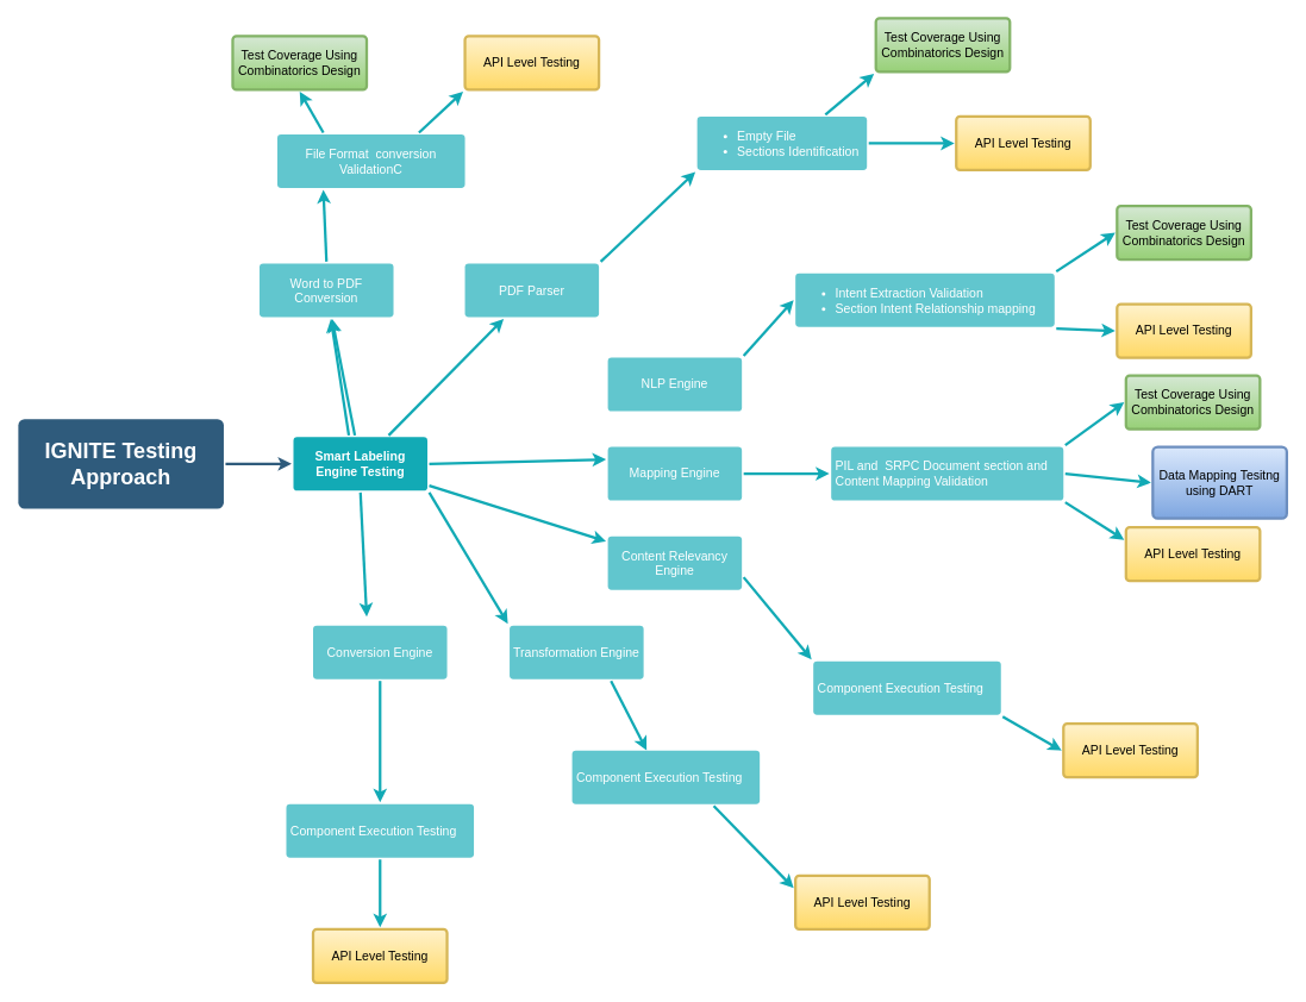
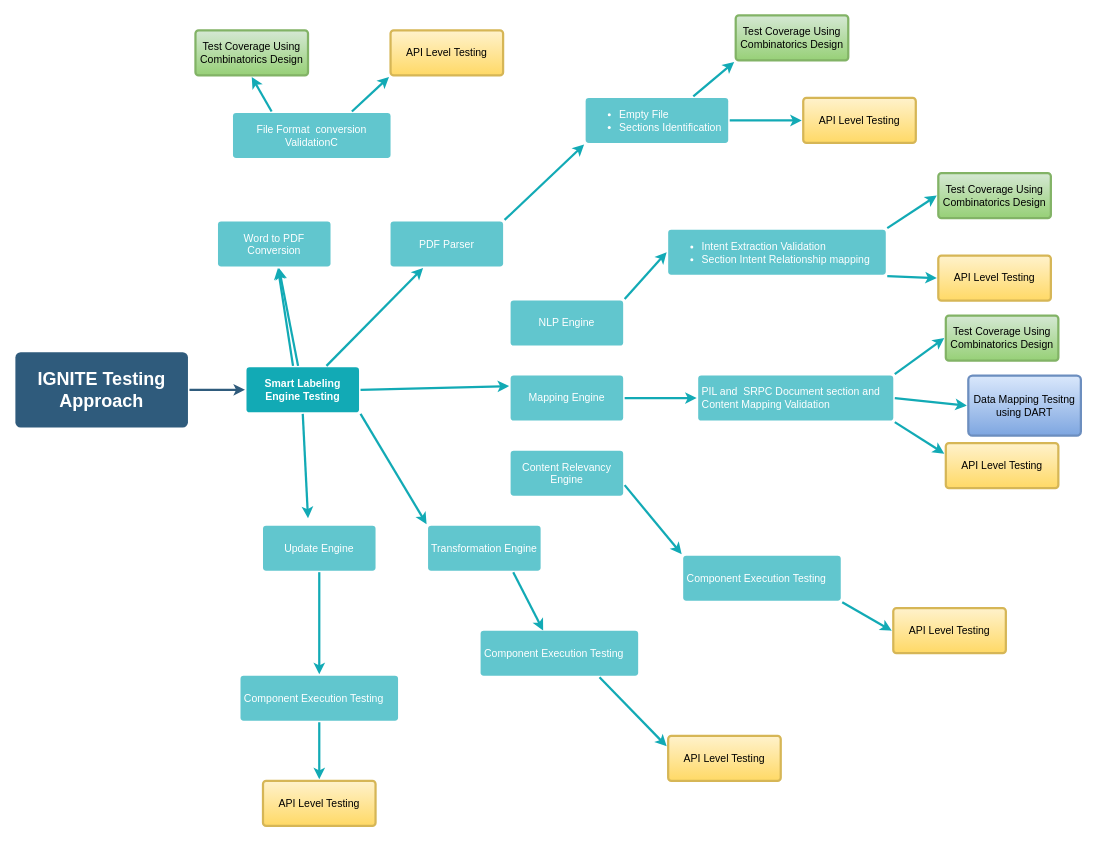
  <mxCell id="0" />
  <mxCell id="1" parent="0" />
  <mxCell id="2" value="" style="edgeStyle=none;rounded=0;jumpStyle=none;html=1;shadow=0;labelBackgroundColor=none;startArrow=none;startFill=0;endArrow=classic;endFill=1;jettySize=auto;orthogonalLoop=1;strokeColor=#2F5B7C;strokeWidth=3;fontFamily=Helvetica;fontSize=16;fontColor=#23445D;spacing=5;exitX=1;exitY=0.5;exitDx=0;exitDy=0;" parent="1" source="3" edge="1"><mxGeometry relative="1" as="geometry"><mxPoint x="180" y="519.743" as="sourcePoint" /><mxPoint x="326" y="519" as="targetPoint" /></mxGeometry></mxCell>
  <mxCell id="3" value="&lt;font style=&quot;font-size: 24px&quot;&gt;IGNITE Testing Approach&lt;/font&gt;" style="rounded=1;whiteSpace=wrap;html=1;shadow=0;labelBackgroundColor=none;strokeColor=none;strokeWidth=3;fillColor=#2F5B7C;fontFamily=Helvetica;fontSize=16;fontColor=#FFFFFF;align=center;fontStyle=1;spacing=5;arcSize=7;perimeterSpacing=2;" parent="1" vertex="1"><mxGeometry x="20" y="468.75" width="230" height="100.5" as="geometry" /></mxCell>
  <mxCell id="4" style="edgeStyle=none;orthogonalLoop=1;jettySize=auto;html=1;exitX=1;exitY=1;exitDx=0;exitDy=0;entryX=0;entryY=0;entryDx=0;entryDy=0;shadow=0;labelBackgroundColor=none;fontSize=14;fontColor=#FFFFFF;startFill=0;strokeColor=#12AAB5;strokeWidth=3;fillColor=#b0e3e6;" parent="1" source="7" target="31" edge="1"><mxGeometry relative="1" as="geometry" /></mxCell>
  <mxCell id="5" style="edgeStyle=none;orthogonalLoop=1;jettySize=auto;html=1;shadow=0;labelBackgroundColor=none;fontSize=14;fontColor=#FFFFFF;startFill=0;strokeColor=#12AAB5;strokeWidth=3;fillColor=#b0e3e6;" parent="1" edge="1"><mxGeometry relative="1" as="geometry"><mxPoint x="403" y="551" as="sourcePoint" /><mxPoint x="410" y="690" as="targetPoint" /></mxGeometry></mxCell>
  <mxCell id="6" style="edgeStyle=none;orthogonalLoop=1;jettySize=auto;html=1;exitX=1;exitY=0.5;exitDx=0;exitDy=0;entryX=0;entryY=0.25;entryDx=0;entryDy=0;shadow=0;labelBackgroundColor=none;fontSize=14;fontColor=#FFFFFF;startFill=0;strokeColor=#12AAB5;strokeWidth=3;fillColor=#b0e3e6;" parent="1" source="7" target="38" edge="1"><mxGeometry relative="1" as="geometry" /></mxCell>
  <mxCell id="7" value="Smart Labeling Engine Testing" style="rounded=1;whiteSpace=wrap;html=1;shadow=0;labelBackgroundColor=none;strokeColor=none;strokeWidth=3;fillColor=#12aab5;fontFamily=Helvetica;fontSize=14;fontColor=#FFFFFF;align=center;spacing=5;fontStyle=1;arcSize=7;perimeterSpacing=2;" parent="1" vertex="1"><mxGeometry x="328" y="489" width="150" height="60" as="geometry" /></mxCell>
  <mxCell id="8" style="edgeStyle=none;orthogonalLoop=1;jettySize=auto;html=1;exitX=1;exitY=0.75;exitDx=0;exitDy=0;entryX=0;entryY=0;entryDx=0;entryDy=0;shadow=0;labelBackgroundColor=none;fontSize=14;fontColor=#FFFFFF;startFill=0;strokeColor=#12AAB5;strokeWidth=3;fillColor=#b0e3e6;" parent="1" source="9" target="44" edge="1"><mxGeometry relative="1" as="geometry" /></mxCell>
  <mxCell id="9" value="Content Relevancy Engine" style="rounded=1;whiteSpace=wrap;html=1;shadow=0;labelBackgroundColor=none;strokeColor=none;strokeWidth=3;fillColor=#61c6ce;fontFamily=Helvetica;fontSize=14;fontColor=#FFFFFF;align=center;spacing=5;fontStyle=0;arcSize=7;perimeterSpacing=2;" parent="1" vertex="1"><mxGeometry x="680" y="600" width="150" height="60" as="geometry" /></mxCell>
- <mxCell id="10" value="" style="edgeStyle=none;rounded=1;jumpStyle=none;html=1;shadow=0;labelBackgroundColor=none;startArrow=none;startFill=0;jettySize=auto;orthogonalLoop=1;strokeColor=#12AAB5;strokeWidth=3;fontFamily=Helvetica;fontSize=14;fontColor=#FFFFFF;spacing=5;fontStyle=1;fillColor=#b0e3e6;" parent="1" source="7" target="9" edge="1"><mxGeometry relative="1" as="geometry" /></mxCell>
  <mxCell id="11" style="edgeStyle=none;orthogonalLoop=1;jettySize=auto;html=1;exitX=1;exitY=0;exitDx=0;exitDy=0;entryX=0;entryY=0.5;entryDx=0;entryDy=0;shadow=0;labelBackgroundColor=none;fontSize=14;fontColor=#FFFFFF;startFill=0;strokeColor=#12AAB5;strokeWidth=3;fillColor=#b0e3e6;" parent="1" source="12" target="36" edge="1"><mxGeometry relative="1" as="geometry" /></mxCell>
  <mxCell id="12" value="NLP Engine" style="rounded=1;whiteSpace=wrap;html=1;shadow=0;labelBackgroundColor=none;strokeColor=none;strokeWidth=3;fillColor=#61c6ce;fontFamily=Helvetica;fontSize=14;fontColor=#FFFFFF;align=center;spacing=5;fontStyle=0;arcSize=7;perimeterSpacing=2;" parent="1" vertex="1"><mxGeometry x="680" y="400" width="150" height="60" as="geometry" /></mxCell>
  <mxCell id="13" value="" style="edgeStyle=none;rounded=1;jumpStyle=none;html=1;shadow=0;labelBackgroundColor=none;startArrow=none;startFill=0;jettySize=auto;orthogonalLoop=1;strokeColor=#12AAB5;strokeWidth=3;fontFamily=Helvetica;fontSize=14;fontColor=#FFFFFF;spacing=5;fontStyle=1;fillColor=#b0e3e6;" parent="1" source="7" target="18" edge="1"><mxGeometry relative="1" as="geometry" /></mxCell>
  <mxCell id="14" style="edgeStyle=none;orthogonalLoop=1;jettySize=auto;html=1;exitX=1;exitY=0;exitDx=0;exitDy=0;entryX=0;entryY=1;entryDx=0;entryDy=0;shadow=0;labelBackgroundColor=none;fontSize=14;fontColor=#FFFFFF;startFill=0;strokeColor=#12AAB5;strokeWidth=3;fillColor=#b0e3e6;" parent="1" source="15" target="27" edge="1"><mxGeometry relative="1" as="geometry" /></mxCell>
  <mxCell id="15" value="PDF Parser" style="rounded=1;whiteSpace=wrap;html=1;shadow=0;labelBackgroundColor=none;strokeColor=none;strokeWidth=3;fillColor=#61c6ce;fontFamily=Helvetica;fontSize=14;fontColor=#FFFFFF;align=center;spacing=5;fontStyle=0;arcSize=7;perimeterSpacing=2;" parent="1" vertex="1"><mxGeometry x="520" y="294.5" width="150" height="60" as="geometry" /></mxCell>
  <mxCell id="16" value="" style="edgeStyle=none;rounded=1;jumpStyle=none;html=1;shadow=0;labelBackgroundColor=none;startArrow=none;startFill=0;jettySize=auto;orthogonalLoop=1;strokeColor=#12AAB5;strokeWidth=3;fontFamily=Helvetica;fontSize=14;fontColor=#FFFFFF;spacing=5;fontStyle=1;fillColor=#b0e3e6;" parent="1" source="7" target="15" edge="1"><mxGeometry relative="1" as="geometry" /></mxCell>
- <mxCell id="17" style="edgeStyle=none;orthogonalLoop=1;jettySize=auto;html=1;exitX=0.5;exitY=0;exitDx=0;exitDy=0;entryX=0.25;entryY=1;entryDx=0;entryDy=0;shadow=0;labelBackgroundColor=none;fontSize=14;fontColor=#FFFFFF;startFill=0;strokeColor=#12AAB5;strokeWidth=3;fillColor=#b0e3e6;" parent="1" source="18" target="22" edge="1"><mxGeometry relative="1" as="geometry" /></mxCell>
  <mxCell id="18" value="Word to PDF Conversion" style="rounded=1;whiteSpace=wrap;html=1;shadow=0;labelBackgroundColor=none;strokeColor=none;strokeWidth=3;fillColor=#61c6ce;fontFamily=Helvetica;fontSize=14;fontColor=#FFFFFF;align=center;spacing=5;fontStyle=0;arcSize=7;perimeterSpacing=2;" parent="1" vertex="1"><mxGeometry x="290" y="294.5" width="150" height="60" as="geometry" /></mxCell>
  <mxCell id="19" value="" style="edgeStyle=none;rounded=1;jumpStyle=none;html=1;shadow=0;labelBackgroundColor=none;startArrow=none;startFill=0;jettySize=auto;orthogonalLoop=1;strokeColor=#12AAB5;strokeWidth=3;fontFamily=Helvetica;fontSize=14;fontColor=#FFFFFF;spacing=5;fontStyle=1;fillColor=#b0e3e6;" parent="1" target="18" edge="1"><mxGeometry relative="1" as="geometry"><mxPoint x="390" y="487" as="sourcePoint" /></mxGeometry></mxCell>
  <mxCell id="20" style="edgeStyle=none;orthogonalLoop=1;jettySize=auto;html=1;exitX=0.25;exitY=0;exitDx=0;exitDy=0;entryX=0.5;entryY=1;entryDx=0;entryDy=0;shadow=0;labelBackgroundColor=none;fontSize=14;fontColor=#FFFFFF;startFill=0;strokeColor=#12AAB5;strokeWidth=3;fillColor=#b0e3e6;" parent="1" source="22" target="24" edge="1"><mxGeometry relative="1" as="geometry" /></mxCell>
  <mxCell id="21" style="edgeStyle=none;orthogonalLoop=1;jettySize=auto;html=1;exitX=0.75;exitY=0;exitDx=0;exitDy=0;entryX=0;entryY=1;entryDx=0;entryDy=0;shadow=0;labelBackgroundColor=none;fontSize=14;fontColor=#FFFFFF;startFill=0;strokeColor=#12AAB5;strokeWidth=3;fillColor=#b0e3e6;" parent="1" source="22" target="23" edge="1"><mxGeometry relative="1" as="geometry" /></mxCell>
  <mxCell id="22" value="File Format&amp;nbsp; conversion ValidationC" style="rounded=1;whiteSpace=wrap;html=1;shadow=0;labelBackgroundColor=none;strokeColor=none;strokeWidth=3;fillColor=#61c6ce;fontFamily=Helvetica;fontSize=14;fontColor=#FFFFFF;align=center;spacing=5;fontStyle=0;arcSize=7;perimeterSpacing=2;" parent="1" vertex="1"><mxGeometry x="310" y="150" width="210" height="60" as="geometry" /></mxCell>
  <mxCell id="23" value="API Level Testing" style="rounded=1;whiteSpace=wrap;html=1;shadow=0;labelBackgroundColor=none;strokeColor=#d6b656;strokeWidth=3;fillColor=#fff2cc;fontFamily=Helvetica;fontSize=14;align=center;spacing=5;fontStyle=0;arcSize=7;perimeterSpacing=2;gradientColor=#ffd966;" parent="1" vertex="1"><mxGeometry x="520" y="40" width="150" height="60" as="geometry" /></mxCell>
  <mxCell id="24" value="Test Coverage Using Combinatorics Design" style="rounded=1;whiteSpace=wrap;html=1;shadow=0;labelBackgroundColor=none;strokeColor=#82b366;strokeWidth=3;fillColor=#d5e8d4;fontFamily=Helvetica;fontSize=14;align=center;spacing=5;fontStyle=0;arcSize=7;perimeterSpacing=2;gradientColor=#97d077;" parent="1" vertex="1"><mxGeometry x="260" y="40" width="150" height="60" as="geometry" /></mxCell>
  <mxCell id="25" style="edgeStyle=none;orthogonalLoop=1;jettySize=auto;html=1;exitX=0.75;exitY=0;exitDx=0;exitDy=0;entryX=0;entryY=1;entryDx=0;entryDy=0;shadow=0;labelBackgroundColor=none;fontSize=14;fontColor=#FFFFFF;startFill=0;strokeColor=#12AAB5;strokeWidth=3;fillColor=#b0e3e6;" parent="1" source="27" target="29" edge="1"><mxGeometry relative="1" as="geometry" /></mxCell>
  <mxCell id="26" style="edgeStyle=none;orthogonalLoop=1;jettySize=auto;html=1;exitX=1;exitY=0.5;exitDx=0;exitDy=0;entryX=0;entryY=0.5;entryDx=0;entryDy=0;shadow=0;labelBackgroundColor=none;fontSize=14;fontColor=#FFFFFF;startFill=0;strokeColor=#12AAB5;strokeWidth=3;fillColor=#b0e3e6;" parent="1" source="27" target="28" edge="1"><mxGeometry relative="1" as="geometry" /></mxCell>
  <mxCell id="27" value="&lt;div align=&quot;left&quot;&gt;&lt;ul&gt;&lt;li&gt;Empty File&lt;/li&gt;&lt;li&gt;Sections Identification&lt;/li&gt;&lt;/ul&gt;&lt;/div&gt;" style="rounded=1;whiteSpace=wrap;html=1;shadow=0;labelBackgroundColor=none;strokeColor=none;strokeWidth=3;fillColor=#61c6ce;fontFamily=Helvetica;fontSize=14;fontColor=#FFFFFF;align=left;spacing=5;fontStyle=0;arcSize=7;perimeterSpacing=2;" parent="1" vertex="1"><mxGeometry x="780" y="130" width="190" height="60" as="geometry" /></mxCell>
  <mxCell id="28" value="&lt;div align=&quot;center&quot;&gt;API Level Testing&lt;/div&gt;" style="rounded=1;whiteSpace=wrap;html=1;shadow=0;labelBackgroundColor=none;strokeColor=#d6b656;strokeWidth=3;fillColor=#fff2cc;fontFamily=Helvetica;fontSize=14;align=center;spacing=5;fontStyle=0;arcSize=7;perimeterSpacing=2;gradientColor=#ffd966;" parent="1" vertex="1"><mxGeometry x="1070" y="130" width="150" height="60" as="geometry" /></mxCell>
  <mxCell id="29" value="Test Coverage Using Combinatorics Design" style="rounded=1;whiteSpace=wrap;html=1;shadow=0;labelBackgroundColor=none;strokeColor=#82b366;strokeWidth=3;fillColor=#d5e8d4;fontFamily=Helvetica;fontSize=14;align=center;spacing=5;fontStyle=0;arcSize=7;perimeterSpacing=2;gradientColor=#97d077;" parent="1" vertex="1"><mxGeometry x="980" y="20" width="150" height="60" as="geometry" /></mxCell>
  <mxCell id="30" style="edgeStyle=none;orthogonalLoop=1;jettySize=auto;html=1;exitX=0.75;exitY=1;exitDx=0;exitDy=0;entryX=0.399;entryY=0.026;entryDx=0;entryDy=0;entryPerimeter=0;shadow=0;labelBackgroundColor=none;fontSize=14;fontColor=#FFFFFF;startFill=0;strokeColor=#12AAB5;strokeWidth=3;fillColor=#b0e3e6;" parent="1" source="31" target="46" edge="1"><mxGeometry relative="1" as="geometry" /></mxCell>
  <mxCell id="31" value="Transformation Engine" style="rounded=1;whiteSpace=wrap;html=1;shadow=0;labelBackgroundColor=none;strokeColor=none;strokeWidth=3;fillColor=#61c6ce;fontFamily=Helvetica;fontSize=14;fontColor=#FFFFFF;align=center;spacing=5;fontStyle=0;arcSize=7;perimeterSpacing=2;" parent="1" vertex="1"><mxGeometry x="570" y="700" width="150" height="60" as="geometry" /></mxCell>
  <mxCell id="32" style="edgeStyle=none;orthogonalLoop=1;jettySize=auto;html=1;exitX=0.5;exitY=1;exitDx=0;exitDy=0;entryX=0.5;entryY=0;entryDx=0;entryDy=0;shadow=0;labelBackgroundColor=none;fontSize=14;fontColor=#FFFFFF;startFill=0;strokeColor=#12AAB5;strokeWidth=3;fillColor=#b0e3e6;" parent="1" source="33" target="48" edge="1"><mxGeometry relative="1" as="geometry" /></mxCell>
- <mxCell id="33" value="Conversion Engine" style="rounded=1;whiteSpace=wrap;html=1;shadow=0;labelBackgroundColor=none;strokeColor=none;strokeWidth=3;fillColor=#61c6ce;fontFamily=Helvetica;fontSize=14;fontColor=#FFFFFF;align=center;spacing=5;fontStyle=0;arcSize=7;perimeterSpacing=2;" parent="1" vertex="1"><mxGeometry x="350" y="700" width="150" height="60" as="geometry" /></mxCell>
+ <mxCell id="33" value="Update Engine" style="rounded=1;whiteSpace=wrap;html=1;shadow=0;labelBackgroundColor=none;strokeColor=none;strokeWidth=3;fillColor=#61c6ce;fontFamily=Helvetica;fontSize=14;fontColor=#FFFFFF;align=center;spacing=5;fontStyle=0;arcSize=7;perimeterSpacing=2;" parent="1" vertex="1"><mxGeometry x="350" y="700" width="150" height="60" as="geometry" /></mxCell>
  <mxCell id="34" style="edgeStyle=none;orthogonalLoop=1;jettySize=auto;html=1;exitX=1;exitY=0;exitDx=0;exitDy=0;entryX=0;entryY=0.5;entryDx=0;entryDy=0;shadow=0;labelBackgroundColor=none;fontSize=14;fontColor=#FFFFFF;startFill=0;strokeColor=#12AAB5;strokeWidth=3;fillColor=#b0e3e6;" parent="1" source="36" target="50" edge="1"><mxGeometry relative="1" as="geometry" /></mxCell>
  <mxCell id="35" style="edgeStyle=none;orthogonalLoop=1;jettySize=auto;html=1;exitX=1;exitY=1;exitDx=0;exitDy=0;entryX=0;entryY=0.5;entryDx=0;entryDy=0;shadow=0;labelBackgroundColor=none;fontSize=14;fontColor=#FFFFFF;startFill=0;strokeColor=#12AAB5;strokeWidth=3;fillColor=#b0e3e6;" parent="1" source="36" target="49" edge="1"><mxGeometry relative="1" as="geometry" /></mxCell>
  <mxCell id="36" value="&lt;ul&gt;&lt;li&gt;Intent Extraction Validation&lt;/li&gt;&lt;li&gt;Section Intent Relationship mapping&lt;/li&gt;&lt;/ul&gt;" style="rounded=1;whiteSpace=wrap;html=1;shadow=0;labelBackgroundColor=none;strokeColor=none;strokeWidth=3;fillColor=#61c6ce;fontFamily=Helvetica;fontSize=14;fontColor=#FFFFFF;align=left;spacing=5;fontStyle=0;arcSize=7;perimeterSpacing=2;" parent="1" vertex="1"><mxGeometry x="890" y="305.5" width="290" height="60" as="geometry" /></mxCell>
  <mxCell id="37" style="edgeStyle=none;orthogonalLoop=1;jettySize=auto;html=1;exitX=1;exitY=0.5;exitDx=0;exitDy=0;shadow=0;labelBackgroundColor=none;fontSize=14;fontColor=#FFFFFF;startFill=0;strokeColor=#12AAB5;strokeWidth=3;fillColor=#b0e3e6;" parent="1" source="38" target="42" edge="1"><mxGeometry relative="1" as="geometry" /></mxCell>
  <mxCell id="38" value="Mapping Engine" style="rounded=1;whiteSpace=wrap;html=1;shadow=0;labelBackgroundColor=none;strokeColor=none;strokeWidth=3;fillColor=#61c6ce;fontFamily=Helvetica;fontSize=14;fontColor=#FFFFFF;align=center;spacing=5;fontStyle=0;arcSize=7;perimeterSpacing=2;" parent="1" vertex="1"><mxGeometry x="680" y="500" width="150" height="60" as="geometry" /></mxCell>
  <mxCell id="39" style="edgeStyle=none;orthogonalLoop=1;jettySize=auto;html=1;exitX=1;exitY=0;exitDx=0;exitDy=0;entryX=0;entryY=0.5;entryDx=0;entryDy=0;shadow=0;labelBackgroundColor=none;fontSize=14;fontColor=#FFFFFF;startFill=0;strokeColor=#12AAB5;strokeWidth=3;fillColor=#b0e3e6;" parent="1" source="42" target="52" edge="1"><mxGeometry relative="1" as="geometry" /></mxCell>
  <mxCell id="40" style="edgeStyle=none;orthogonalLoop=1;jettySize=auto;html=1;exitX=1;exitY=1;exitDx=0;exitDy=0;entryX=0;entryY=0.25;entryDx=0;entryDy=0;shadow=0;labelBackgroundColor=none;fontSize=14;fontColor=#FFFFFF;startFill=0;strokeColor=#12AAB5;strokeWidth=3;fillColor=#b0e3e6;" parent="1" source="42" target="51" edge="1"><mxGeometry relative="1" as="geometry" /></mxCell>
  <mxCell id="41" style="edgeStyle=none;orthogonalLoop=1;jettySize=auto;html=1;exitX=1;exitY=0.5;exitDx=0;exitDy=0;entryX=0;entryY=0.5;entryDx=0;entryDy=0;shadow=0;labelBackgroundColor=none;fontSize=14;fontColor=#FFFFFF;startFill=0;strokeColor=#12AAB5;strokeWidth=3;fillColor=#b0e3e6;" parent="1" source="42" target="56" edge="1"><mxGeometry relative="1" as="geometry" /></mxCell>
  <mxCell id="42" value="PIL and&amp;nbsp; SRPC Document section and Content Mapping Validation" style="rounded=1;whiteSpace=wrap;html=1;shadow=0;labelBackgroundColor=none;strokeColor=none;strokeWidth=3;fillColor=#61c6ce;fontFamily=Helvetica;fontSize=14;fontColor=#FFFFFF;align=left;spacing=5;fontStyle=0;arcSize=7;perimeterSpacing=2;" parent="1" vertex="1"><mxGeometry x="930" y="500" width="260" height="60" as="geometry" /></mxCell>
  <mxCell id="43" style="edgeStyle=none;orthogonalLoop=1;jettySize=auto;html=1;exitX=1;exitY=1;exitDx=0;exitDy=0;entryX=0;entryY=0.5;entryDx=0;entryDy=0;shadow=0;labelBackgroundColor=none;fontSize=14;fontColor=#FFFFFF;startFill=0;strokeColor=#12AAB5;strokeWidth=3;fillColor=#b0e3e6;" parent="1" source="44" target="53" edge="1"><mxGeometry relative="1" as="geometry" /></mxCell>
  <mxCell id="44" value="Component Execution Testing" style="rounded=1;whiteSpace=wrap;html=1;shadow=0;labelBackgroundColor=none;strokeColor=none;strokeWidth=3;fillColor=#61c6ce;fontFamily=Helvetica;fontSize=14;fontColor=#FFFFFF;align=left;spacing=5;fontStyle=0;arcSize=7;perimeterSpacing=2;" parent="1" vertex="1"><mxGeometry x="910" y="740" width="210" height="60" as="geometry" /></mxCell>
  <mxCell id="45" style="edgeStyle=none;orthogonalLoop=1;jettySize=auto;html=1;exitX=0.75;exitY=1;exitDx=0;exitDy=0;entryX=0;entryY=0.25;entryDx=0;entryDy=0;shadow=0;labelBackgroundColor=none;fontSize=14;fontColor=#FFFFFF;startFill=0;strokeColor=#12AAB5;strokeWidth=3;fillColor=#b0e3e6;" parent="1" source="46" target="54" edge="1"><mxGeometry relative="1" as="geometry" /></mxCell>
  <mxCell id="46" value="Component Execution Testing" style="rounded=1;whiteSpace=wrap;html=1;shadow=0;labelBackgroundColor=none;strokeColor=none;strokeWidth=3;fillColor=#61c6ce;fontFamily=Helvetica;fontSize=14;fontColor=#FFFFFF;align=left;spacing=5;fontStyle=0;arcSize=7;perimeterSpacing=2;" parent="1" vertex="1"><mxGeometry x="640" y="840" width="210" height="60" as="geometry" /></mxCell>
  <mxCell id="47" style="edgeStyle=none;orthogonalLoop=1;jettySize=auto;html=1;exitX=0.5;exitY=1;exitDx=0;exitDy=0;shadow=0;labelBackgroundColor=none;fontSize=14;fontColor=#FFFFFF;startFill=0;strokeColor=#12AAB5;strokeWidth=3;fillColor=#b0e3e6;" parent="1" source="48" target="55" edge="1"><mxGeometry relative="1" as="geometry" /></mxCell>
  <mxCell id="48" value="Component Execution Testing" style="rounded=1;whiteSpace=wrap;html=1;shadow=0;labelBackgroundColor=none;strokeColor=none;strokeWidth=3;fillColor=#61c6ce;fontFamily=Helvetica;fontSize=14;fontColor=#FFFFFF;align=left;spacing=5;fontStyle=0;arcSize=7;perimeterSpacing=2;" parent="1" vertex="1"><mxGeometry x="320" y="900" width="210" height="60" as="geometry" /></mxCell>
  <mxCell id="49" value="&lt;div align=&quot;center&quot;&gt;API Level Testing&lt;/div&gt;" style="rounded=1;whiteSpace=wrap;html=1;shadow=0;labelBackgroundColor=none;strokeColor=#d6b656;strokeWidth=3;fillColor=#fff2cc;fontFamily=Helvetica;fontSize=14;align=center;spacing=5;fontStyle=0;arcSize=7;perimeterSpacing=2;gradientColor=#ffd966;" parent="1" vertex="1"><mxGeometry x="1250" y="340" width="150" height="60" as="geometry" /></mxCell>
  <mxCell id="50" value="Test Coverage Using Combinatorics Design" style="rounded=1;whiteSpace=wrap;html=1;shadow=0;labelBackgroundColor=none;strokeColor=#82b366;strokeWidth=3;fillColor=#d5e8d4;fontFamily=Helvetica;fontSize=14;align=center;spacing=5;fontStyle=0;arcSize=7;perimeterSpacing=2;gradientColor=#97d077;" parent="1" vertex="1"><mxGeometry x="1250" y="230" width="150" height="60" as="geometry" /></mxCell>
  <mxCell id="51" value="&lt;div align=&quot;center&quot;&gt;API Level Testing&lt;/div&gt;" style="rounded=1;whiteSpace=wrap;html=1;shadow=0;labelBackgroundColor=none;strokeColor=#d6b656;strokeWidth=3;fillColor=#fff2cc;fontFamily=Helvetica;fontSize=14;align=center;spacing=5;fontStyle=0;arcSize=7;perimeterSpacing=2;gradientColor=#ffd966;" parent="1" vertex="1"><mxGeometry x="1260" y="590" width="150" height="60" as="geometry" /></mxCell>
  <mxCell id="52" value="Test Coverage Using Combinatorics Design" style="rounded=1;whiteSpace=wrap;html=1;shadow=0;labelBackgroundColor=none;strokeColor=#82b366;strokeWidth=3;fillColor=#d5e8d4;fontFamily=Helvetica;fontSize=14;align=center;spacing=5;fontStyle=0;arcSize=7;perimeterSpacing=2;gradientColor=#97d077;" parent="1" vertex="1"><mxGeometry x="1260" y="420" width="150" height="60" as="geometry" /></mxCell>
  <mxCell id="53" value="&lt;div align=&quot;center&quot;&gt;API Level Testing&lt;/div&gt;" style="rounded=1;whiteSpace=wrap;html=1;shadow=0;labelBackgroundColor=none;strokeColor=#d6b656;strokeWidth=3;fillColor=#fff2cc;fontFamily=Helvetica;fontSize=14;align=center;spacing=5;fontStyle=0;arcSize=7;perimeterSpacing=2;gradientColor=#ffd966;" parent="1" vertex="1"><mxGeometry x="1190" y="810" width="150" height="60" as="geometry" /></mxCell>
  <mxCell id="54" value="&lt;div align=&quot;center&quot;&gt;API Level Testing&lt;/div&gt;" style="rounded=1;whiteSpace=wrap;html=1;shadow=0;labelBackgroundColor=none;strokeColor=#d6b656;strokeWidth=3;fillColor=#fff2cc;fontFamily=Helvetica;fontSize=14;align=center;spacing=5;fontStyle=0;arcSize=7;perimeterSpacing=2;gradientColor=#ffd966;" parent="1" vertex="1"><mxGeometry x="890" y="980" width="150" height="60" as="geometry" /></mxCell>
  <mxCell id="55" value="&lt;div align=&quot;center&quot;&gt;API Level Testing&lt;/div&gt;" style="rounded=1;whiteSpace=wrap;html=1;shadow=0;labelBackgroundColor=none;strokeColor=#d6b656;strokeWidth=3;fillColor=#fff2cc;fontFamily=Helvetica;fontSize=14;align=center;spacing=5;fontStyle=0;arcSize=7;perimeterSpacing=2;gradientColor=#ffd966;" parent="1" vertex="1"><mxGeometry x="350" y="1040" width="150" height="60" as="geometry" /></mxCell>
  <mxCell id="56" value="Data Mapping Tesitng using DART" style="rounded=1;whiteSpace=wrap;html=1;shadow=0;labelBackgroundColor=none;strokeColor=#6c8ebf;strokeWidth=3;fillColor=#dae8fc;fontFamily=Helvetica;fontSize=14;align=center;spacing=5;fontStyle=0;arcSize=7;perimeterSpacing=2;gradientColor=#7ea6e0;" parent="1" vertex="1"><mxGeometry x="1290" y="500" width="150" height="80" as="geometry" /></mxCell>
